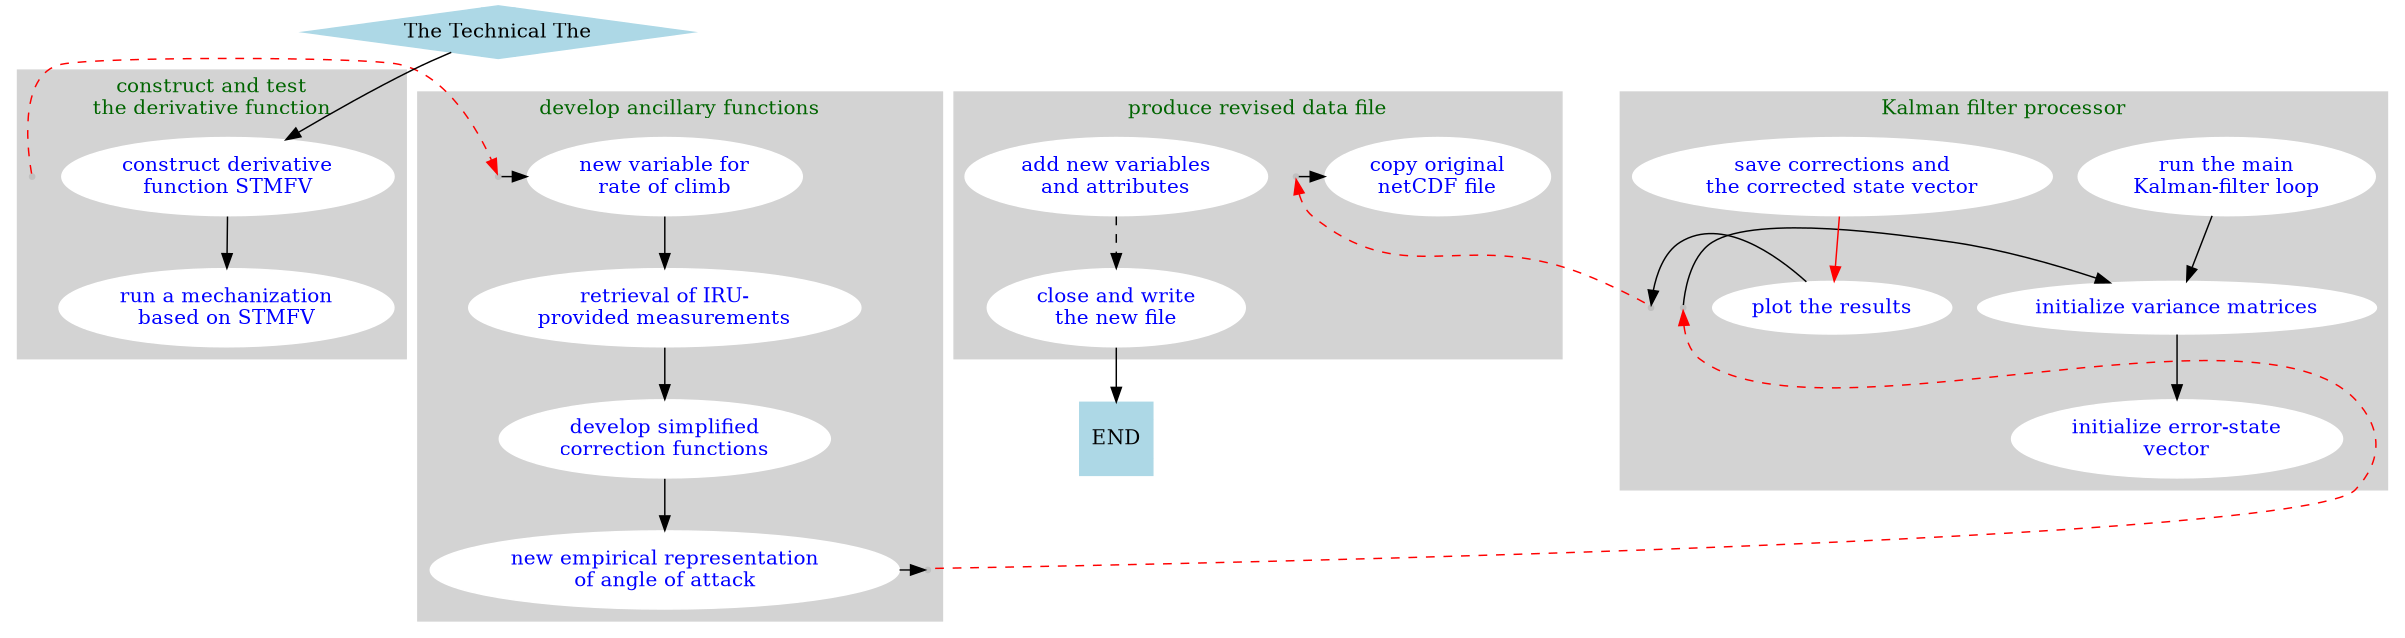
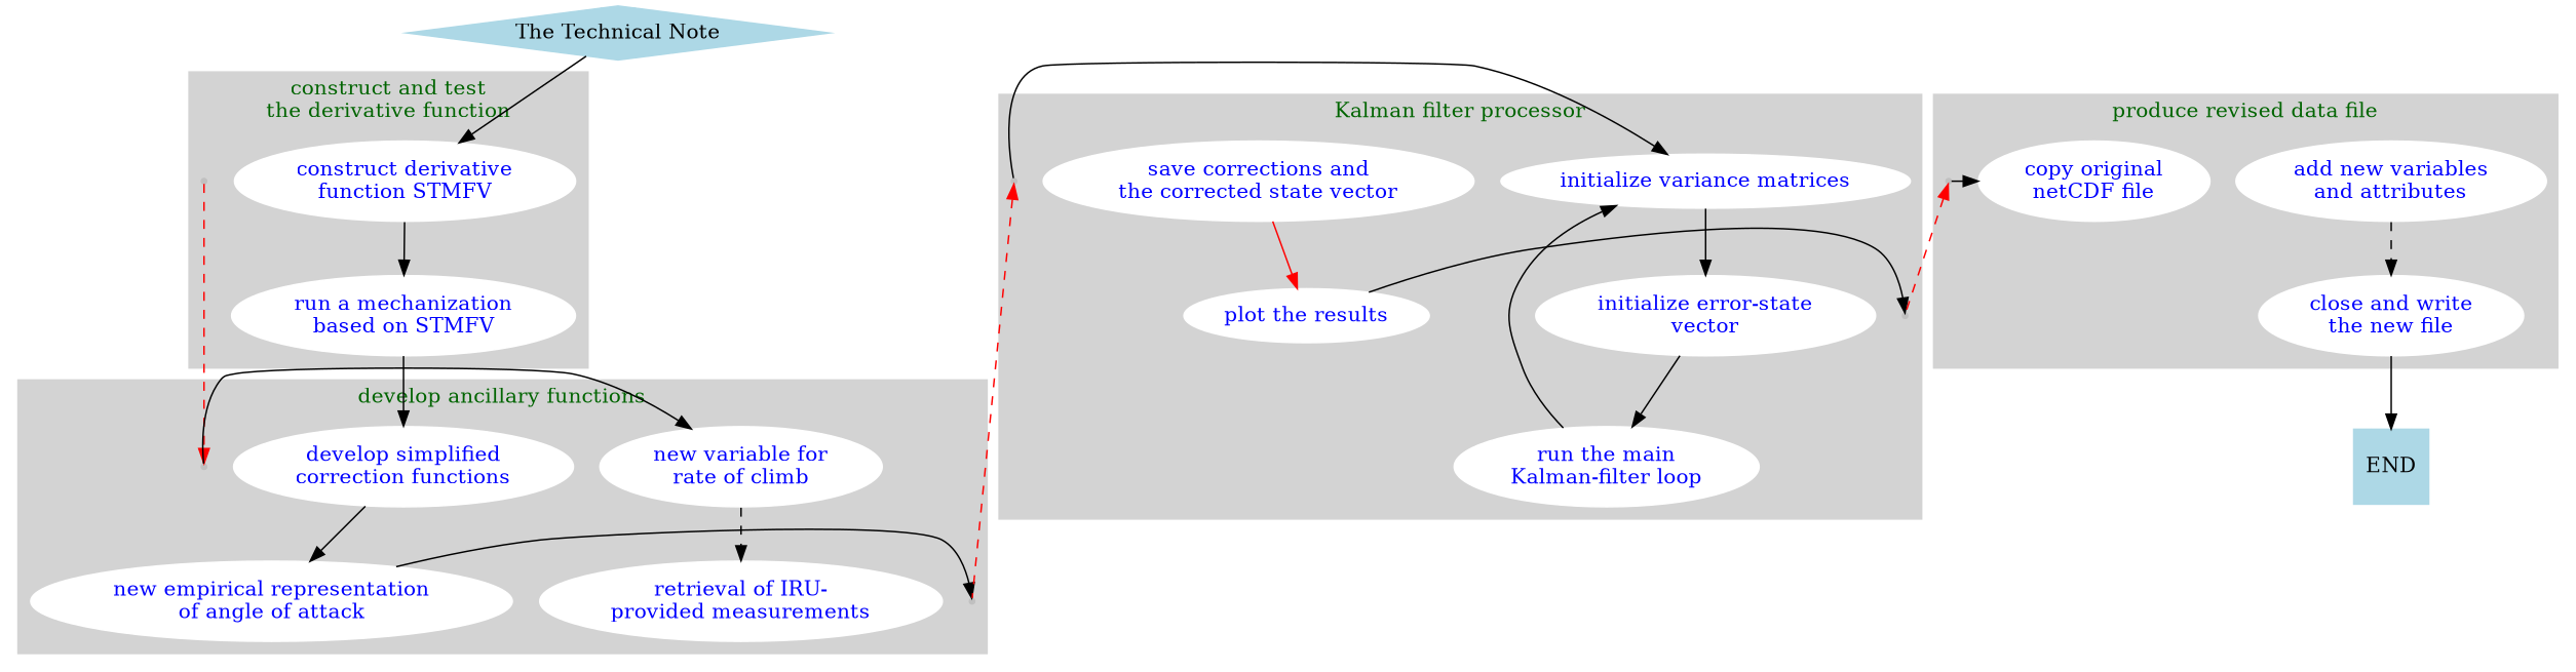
  digraph {
    node [color=white fontcolor=blue style=filled]
    edge [weight=20]
    "construct derivative\nfunction STMFV"
    "run a mechanization\nbased on STMFV"
    "(a)" [color=gray shape=point]
    "(b)" [color=gray shape=point]
    "new variable for\nrate of climb"
    "retrieval of IRU-\nprovided measurements"
    "develop simplified\ncorrection functions"
    "new empirical representation\nof angle of attack"
    "(c)" [color=gray shape=point]
    "(d)" [color=gray shape=point]
    "initialize variance matrices"
    "initialize error-state\nvector"
    "run the main\nKalman-filter loop"
    "save corrections and\nthe corrected state vector"
    "plot the results"
    "(e)" [color=gray shape=point]
    "(f)" [color=gray shape=point]
    "copy original\nnetCDF file"
    "add new variables\nand attributes"
    "close and write\nthe new file"
    END [color=lightblue shape=Msquare fontcolor=""]
-   "The Technical Note" [color=lightblue shape=Mdiamond label="The Technical The" fontcolor=""]
+   "The Technical Note" [color=lightblue shape=Mdiamond fontcolor=""]
    subgraph cluster_1 {
      color=lightgrey
      fontcolor=darkgreen
      label="construct and test\nthe derivative function"
      style=filled
      "construct derivative\nfunction STMFV"
      "run a mechanization\nbased on STMFV"
      "(a)"
    }
    subgraph cluster_2 {
      color=lightgrey
      fontcolor=darkgreen
      label="develop ancillary functions"
      style=filled
      "(b)"
      "new variable for\nrate of climb"
      "retrieval of IRU-\nprovided measurements"
      "develop simplified\ncorrection functions"
      "new empirical representation\nof angle of attack"
      "(c)"
    }
    subgraph cluster_3 {
      color=lightgrey
      fontcolor=darkgreen
      label="Kalman filter processor"
      style=filled
      "(d)"
      "initialize variance matrices"
      "initialize error-state\nvector"
      "run the main\nKalman-filter loop"
      "save corrections and\nthe corrected state vector"
      "plot the results"
      "(e)"
    }
    subgraph cluster_4 {
      color=lightgrey
      fontcolor=darkgreen
      label="produce revised data file"
      style=filled
      "(f)"
      "copy original\nnetCDF file"
      "add new variables\nand attributes"
      "close and write\nthe new file"
    }
    "construct derivative\nfunction STMFV" -> "run a mechanization\nbased on STMFV" [weight=9]
    "(a)" -> "(b)" [color=red style=dashed weight=1]
    "(b)" -> "new variable for\nrate of climb" [minlen=0.1]
-   "new variable for\nrate of climb" -> "retrieval of IRU-\nprovided measurements"
-   "retrieval of IRU-\nprovided measurements" -> "develop simplified\ncorrection functions"
+   "new variable for\nrate of climb" -> "retrieval of IRU-\nprovided measurements" [style=dashed]
+   "run a mechanization\nbased on STMFV" -> "develop simplified\ncorrection functions"
    "develop simplified\ncorrection functions" -> "new empirical representation\nof angle of attack"
    "new empirical representation\nof angle of attack" -> "(c)" [minlen=0.1]
    "(d)" -> "(c)" [color=red dir=back style=dashed weight=0]
    "(d)" -> "initialize variance matrices" [minlen=0.1]
    "initialize variance matrices" -> "initialize error-state\nvector" [weight=30]
+   "initialize error-state\nvector" -> "run the main\nKalman-filter loop" [weight=30]
    "run the main\nKalman-filter loop" -> "initialize variance matrices" [weight=30]
    "save corrections and\nthe corrected state vector" -> "plot the results" [color=red weight=30]
    "plot the results" -> "(e)" [minlen=0.1 weight=30]
    "(f)" -> "(e)" [color=red dir=back style=dashed weight=1]
    "(f)" -> "copy original\nnetCDF file" [minlen=0.1]
    "add new variables\nand attributes" -> "close and write\nthe new file" [style=dashed weight=10]
    "close and write\nthe new file" -> END [weight=""]
    "The Technical Note" -> "construct derivative\nfunction STMFV" [weight=5]
    "The Technical Note" -> "(b)" [style=invis weight=15]
    "The Technical Note" -> "(d)" [style=invis weight=5]
    "The Technical Note" -> "(f)" [style=invis weight=5]
  }
